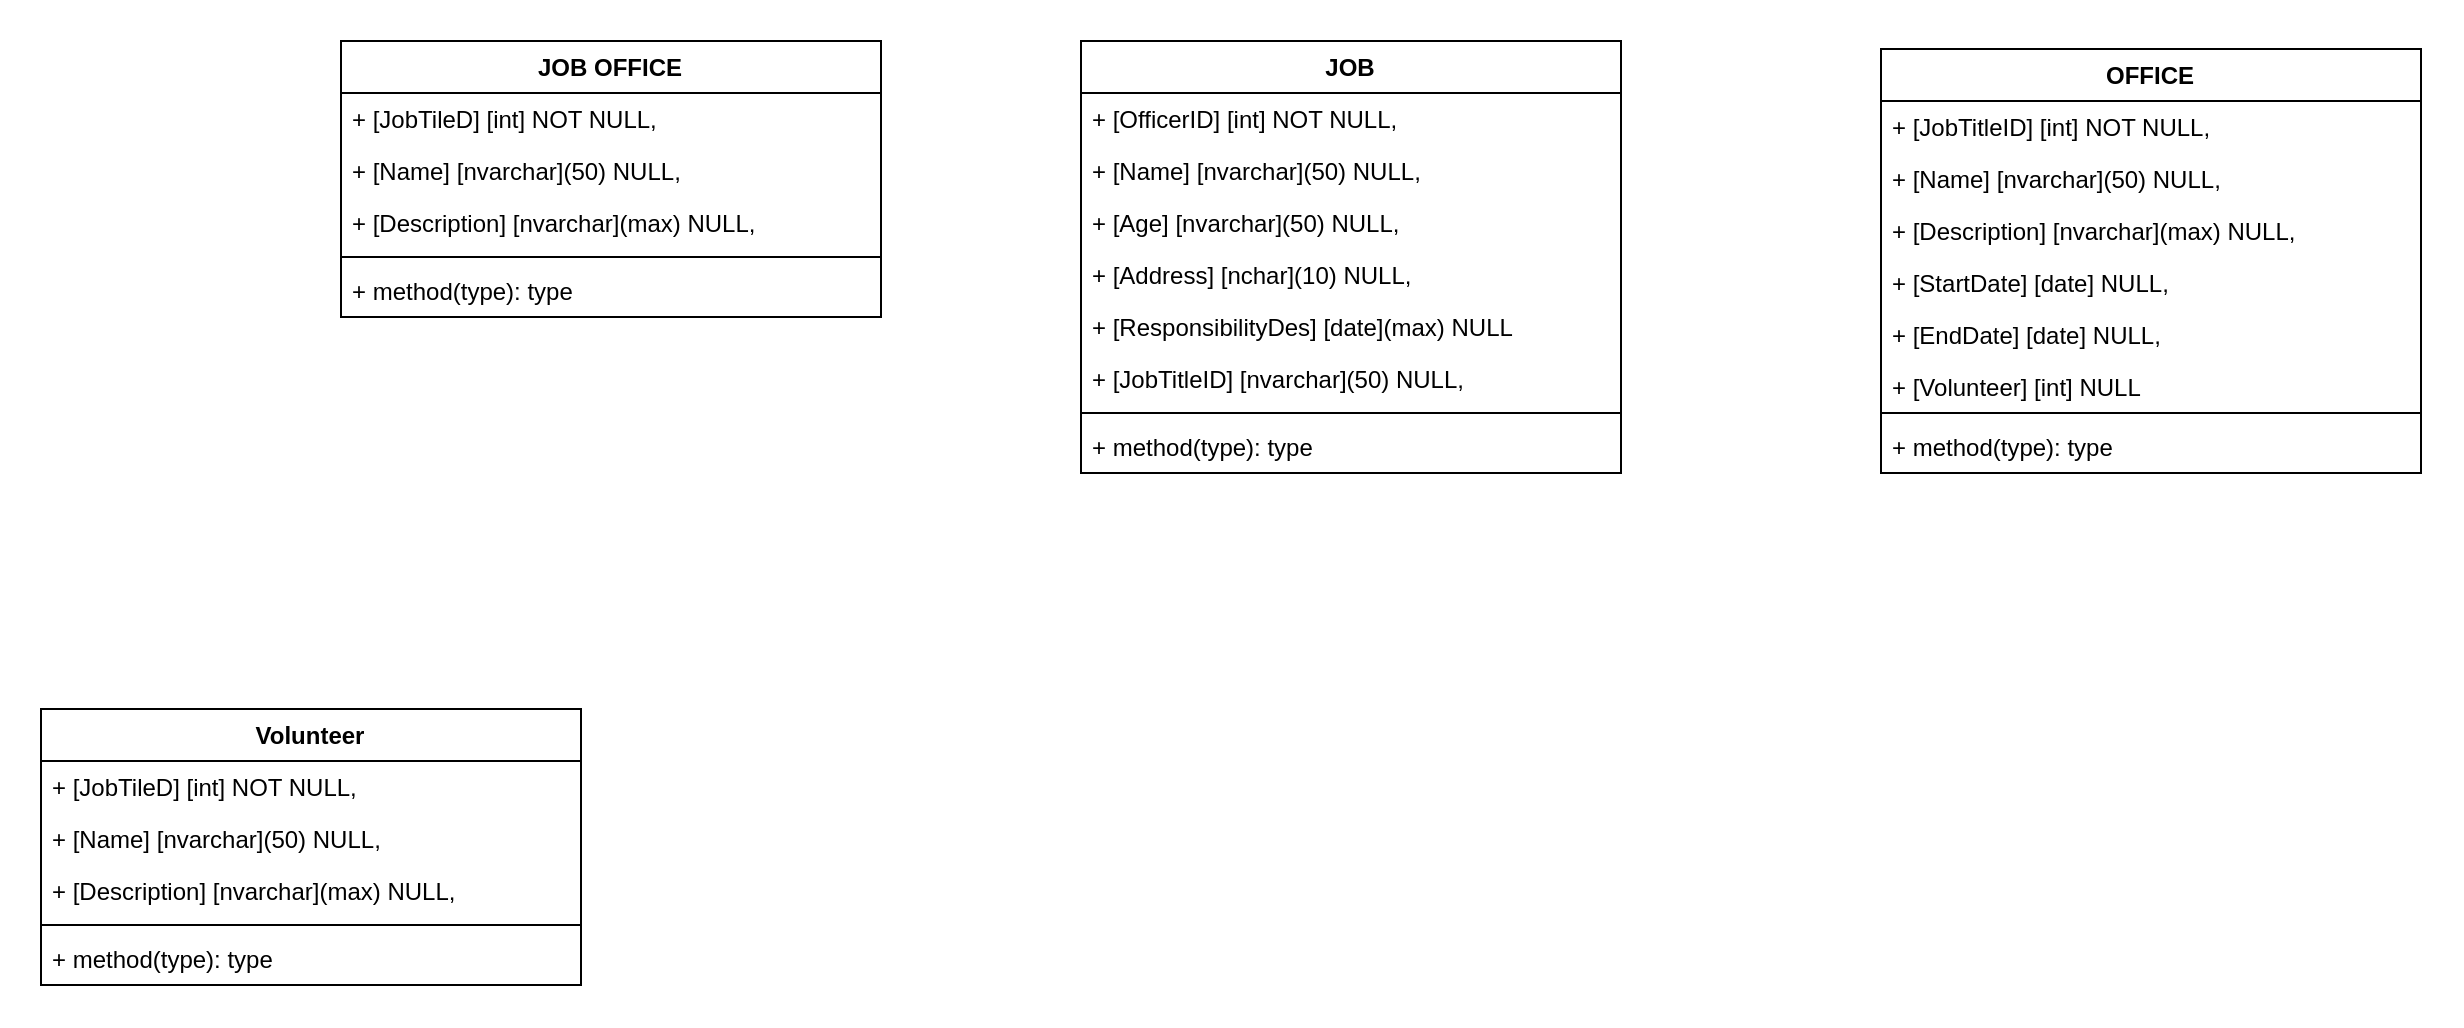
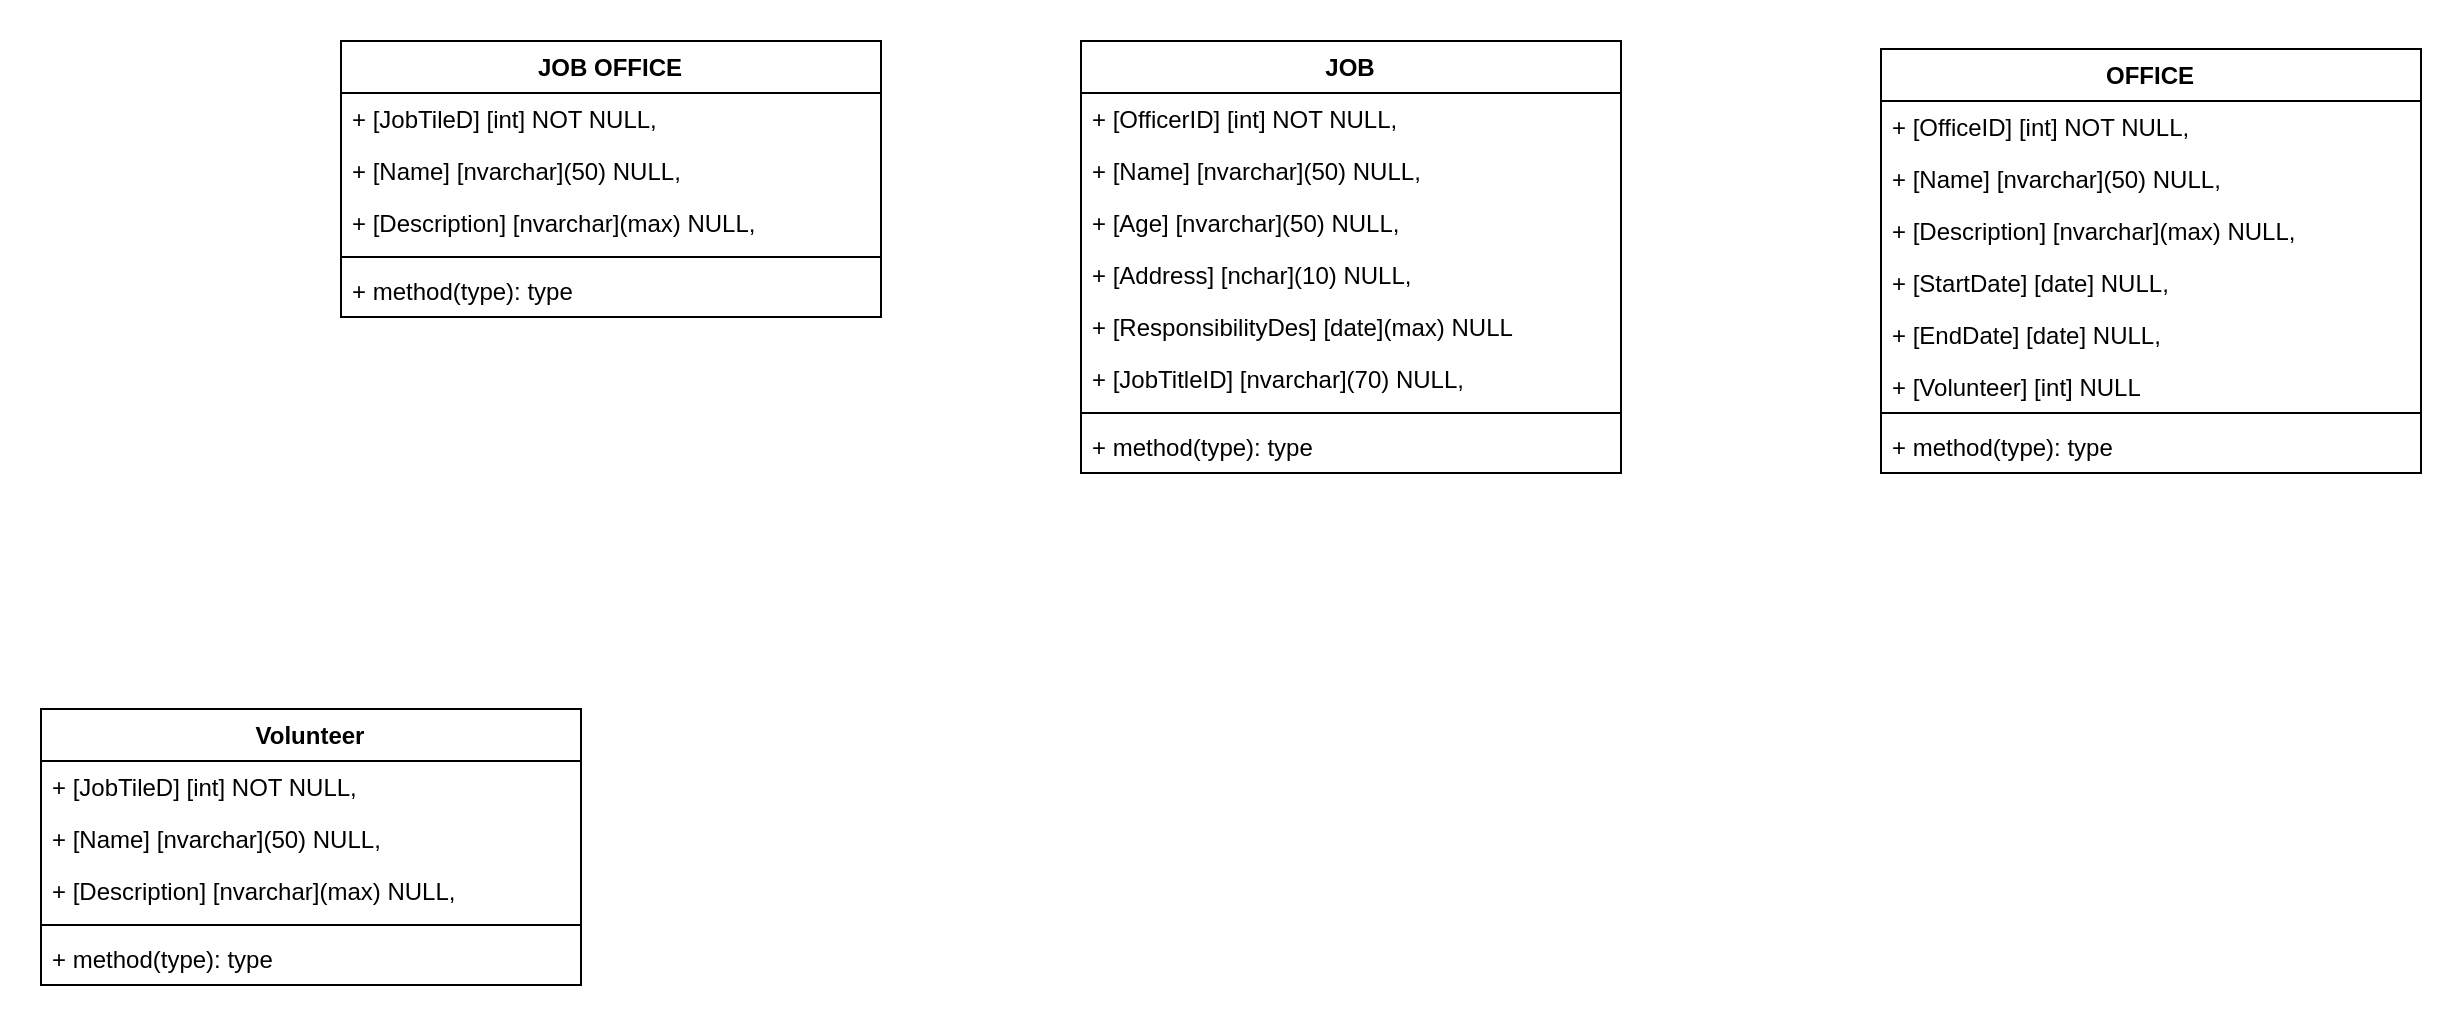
  <mxCell id="0" style=";html=1;" />
  <mxCell id="1" style=";html=1;" parent="0" />
  <mxCell id="2" value="JOB" style="swimlane;fontStyle=1;align=center;verticalAlign=top;childLayout=stackLayout;horizontal=1;startSize=26;horizontalStack=0;resizeParent=1;resizeParentMax=0;resizeLast=0;collapsible=1;marginBottom=0;" parent="1" vertex="1"><mxGeometry x="540" y="20" width="270" height="216" as="geometry" /></mxCell>
  <mxCell id="3" value="+ [OfficerID] [int] NOT NULL," style="text;strokeColor=none;fillColor=none;align=left;verticalAlign=top;spacingLeft=4;spacingRight=4;overflow=hidden;rotatable=0;points=[[0,0.5],[1,0.5]];portConstraint=eastwest;" parent="2" vertex="1"><mxGeometry y="26" width="270" height="26" as="geometry" /></mxCell>
  <mxCell id="4" value="+ [Name] [nvarchar](50) NULL," style="text;strokeColor=none;fillColor=none;align=left;verticalAlign=top;spacingLeft=4;spacingRight=4;overflow=hidden;rotatable=0;points=[[0,0.5],[1,0.5]];portConstraint=eastwest;" parent="2" vertex="1"><mxGeometry y="52" width="270" height="26" as="geometry" /></mxCell>
  <mxCell id="5" value="+ [Age] [nvarchar](50) NULL," style="text;strokeColor=none;fillColor=none;align=left;verticalAlign=top;spacingLeft=4;spacingRight=4;overflow=hidden;rotatable=0;points=[[0,0.5],[1,0.5]];portConstraint=eastwest;" parent="2" vertex="1"><mxGeometry y="78" width="270" height="26" as="geometry" /></mxCell>
  <mxCell id="6" value="+ [Address] [nchar](10) NULL," style="text;strokeColor=none;fillColor=none;align=left;verticalAlign=top;spacingLeft=4;spacingRight=4;overflow=hidden;rotatable=0;points=[[0,0.5],[1,0.5]];portConstraint=eastwest;" parent="2" vertex="1"><mxGeometry y="104" width="270" height="26" as="geometry" /></mxCell>
  <mxCell id="7" value="+ [ResponsibilityDes] [date](max) NULL" style="text;strokeColor=none;fillColor=none;align=left;verticalAlign=top;spacingLeft=4;spacingRight=4;overflow=hidden;rotatable=0;points=[[0,0.5],[1,0.5]];portConstraint=eastwest;" vertex="1" parent="2"><mxGeometry y="130" width="270" height="26" as="geometry" /></mxCell>
- <mxCell id="8" value="+ [JobTitleID] [nvarchar](50) NULL," style="text;strokeColor=none;fillColor=none;align=left;verticalAlign=top;spacingLeft=4;spacingRight=4;overflow=hidden;rotatable=0;points=[[0,0.5],[1,0.5]];portConstraint=eastwest;" parent="2" vertex="1"><mxGeometry y="156" width="270" height="26" as="geometry" /></mxCell>
+ <mxCell id="8" value="+ [JobTitleID] [nvarchar](70) NULL," style="text;strokeColor=none;fillColor=none;align=left;verticalAlign=top;spacingLeft=4;spacingRight=4;overflow=hidden;rotatable=0;points=[[0,0.5],[1,0.5]];portConstraint=eastwest;" parent="2" vertex="1"><mxGeometry y="156" width="270" height="26" as="geometry" /></mxCell>
  <mxCell id="9" value="" style="line;strokeWidth=1;fillColor=none;align=left;verticalAlign=middle;spacingTop=-1;spacingLeft=3;spacingRight=3;rotatable=0;labelPosition=right;points=[];portConstraint=eastwest;" parent="2" vertex="1"><mxGeometry y="182" width="270" height="8" as="geometry" /></mxCell>
  <mxCell id="10" value="+ method(type): type" style="text;strokeColor=none;fillColor=none;align=left;verticalAlign=top;spacingLeft=4;spacingRight=4;overflow=hidden;rotatable=0;points=[[0,0.5],[1,0.5]];portConstraint=eastwest;" parent="2" vertex="1"><mxGeometry y="190" width="270" height="26" as="geometry" /></mxCell>
  <mxCell id="11" value="JOB OFFICE" style="swimlane;fontStyle=1;align=center;verticalAlign=top;childLayout=stackLayout;horizontal=1;startSize=26;horizontalStack=0;resizeParent=1;resizeParentMax=0;resizeLast=0;collapsible=1;marginBottom=0;" parent="1" vertex="1"><mxGeometry x="170" y="20" width="270" height="138" as="geometry" /></mxCell>
  <mxCell id="12" value="+ [JobTileD] [int] NOT NULL," style="text;strokeColor=none;fillColor=none;align=left;verticalAlign=top;spacingLeft=4;spacingRight=4;overflow=hidden;rotatable=0;points=[[0,0.5],[1,0.5]];portConstraint=eastwest;" parent="11" vertex="1"><mxGeometry y="26" width="270" height="26" as="geometry" /></mxCell>
  <mxCell id="13" value="+ [Name] [nvarchar](50) NULL," style="text;strokeColor=none;fillColor=none;align=left;verticalAlign=top;spacingLeft=4;spacingRight=4;overflow=hidden;rotatable=0;points=[[0,0.5],[1,0.5]];portConstraint=eastwest;" parent="11" vertex="1"><mxGeometry y="52" width="270" height="26" as="geometry" /></mxCell>
  <mxCell id="14" value="+ [Description] [nvarchar](max) NULL," style="text;strokeColor=none;fillColor=none;align=left;verticalAlign=top;spacingLeft=4;spacingRight=4;overflow=hidden;rotatable=0;points=[[0,0.5],[1,0.5]];portConstraint=eastwest;" parent="11" vertex="1"><mxGeometry y="78" width="270" height="26" as="geometry" /></mxCell>
  <mxCell id="15" value="" style="line;strokeWidth=1;fillColor=none;align=left;verticalAlign=middle;spacingTop=-1;spacingLeft=3;spacingRight=3;rotatable=0;labelPosition=right;points=[];portConstraint=eastwest;" parent="11" vertex="1"><mxGeometry y="104" width="270" height="8" as="geometry" /></mxCell>
  <mxCell id="16" value="+ method(type): type" style="text;strokeColor=none;fillColor=none;align=left;verticalAlign=top;spacingLeft=4;spacingRight=4;overflow=hidden;rotatable=0;points=[[0,0.5],[1,0.5]];portConstraint=eastwest;" parent="11" vertex="1"><mxGeometry y="112" width="270" height="26" as="geometry" /></mxCell>
  <mxCell id="17" value="OFFICE" style="swimlane;fontStyle=1;align=center;verticalAlign=top;childLayout=stackLayout;horizontal=1;startSize=26;horizontalStack=0;resizeParent=1;resizeParentMax=0;resizeLast=0;collapsible=1;marginBottom=0;" parent="1" vertex="1"><mxGeometry x="940" y="24" width="270" height="212" as="geometry" /></mxCell>
- <mxCell id="18" value="+ [JobTitleID] [int] NOT NULL," style="text;strokeColor=none;fillColor=none;align=left;verticalAlign=top;spacingLeft=4;spacingRight=4;overflow=hidden;rotatable=0;points=[[0,0.5],[1,0.5]];portConstraint=eastwest;" parent="17" vertex="1"><mxGeometry y="26" width="270" height="26" as="geometry" /></mxCell>
+ <mxCell id="18" value="+ [OfficeID] [int] NOT NULL," style="text;strokeColor=none;fillColor=none;align=left;verticalAlign=top;spacingLeft=4;spacingRight=4;overflow=hidden;rotatable=0;points=[[0,0.5],[1,0.5]];portConstraint=eastwest;" parent="17" vertex="1"><mxGeometry y="26" width="270" height="26" as="geometry" /></mxCell>
  <mxCell id="19" value="+ [Name] [nvarchar](50) NULL," style="text;strokeColor=none;fillColor=none;align=left;verticalAlign=top;spacingLeft=4;spacingRight=4;overflow=hidden;rotatable=0;points=[[0,0.5],[1,0.5]];portConstraint=eastwest;" parent="17" vertex="1"><mxGeometry y="52" width="270" height="26" as="geometry" /></mxCell>
  <mxCell id="20" value="+ [Description] [nvarchar](max) NULL," style="text;strokeColor=none;fillColor=none;align=left;verticalAlign=top;spacingLeft=4;spacingRight=4;overflow=hidden;rotatable=0;points=[[0,0.5],[1,0.5]];portConstraint=eastwest;" parent="17" vertex="1"><mxGeometry y="78" width="270" height="26" as="geometry" /></mxCell>
  <mxCell id="21" value="+ [StartDate] [date] NULL," style="text;strokeColor=none;fillColor=none;align=left;verticalAlign=top;spacingLeft=4;spacingRight=4;overflow=hidden;rotatable=0;points=[[0,0.5],[1,0.5]];portConstraint=eastwest;" parent="17" vertex="1"><mxGeometry y="104" width="270" height="26" as="geometry" /></mxCell>
  <mxCell id="22" value="+ [EndDate] [date] NULL," style="text;strokeColor=none;fillColor=none;align=left;verticalAlign=top;spacingLeft=4;spacingRight=4;overflow=hidden;rotatable=0;points=[[0,0.5],[1,0.5]];portConstraint=eastwest;" vertex="1" parent="17"><mxGeometry y="130" width="270" height="26" as="geometry" /></mxCell>
  <mxCell id="23" value="+ [Volunteer] [int] NULL" style="text;strokeColor=none;fillColor=none;align=left;verticalAlign=top;spacingLeft=4;spacingRight=4;overflow=hidden;rotatable=0;points=[[0,0.5],[1,0.5]];portConstraint=eastwest;" parent="17" vertex="1"><mxGeometry y="156" width="270" height="22" as="geometry" /></mxCell>
  <mxCell id="24" value="" style="line;strokeWidth=1;fillColor=none;align=left;verticalAlign=middle;spacingTop=-1;spacingLeft=3;spacingRight=3;rotatable=0;labelPosition=right;points=[];portConstraint=eastwest;" parent="17" vertex="1"><mxGeometry y="178" width="270" height="8" as="geometry" /></mxCell>
  <mxCell id="25" value="+ method(type): type" style="text;strokeColor=none;fillColor=none;align=left;verticalAlign=top;spacingLeft=4;spacingRight=4;overflow=hidden;rotatable=0;points=[[0,0.5],[1,0.5]];portConstraint=eastwest;" parent="17" vertex="1"><mxGeometry y="186" width="270" height="26" as="geometry" /></mxCell>
  <mxCell id="26" value="Volunteer" style="swimlane;fontStyle=1;align=center;verticalAlign=top;childLayout=stackLayout;horizontal=1;startSize=26;horizontalStack=0;resizeParent=1;resizeParentMax=0;resizeLast=0;collapsible=1;marginBottom=0;" vertex="1" parent="1"><mxGeometry x="20" y="354" width="270" height="138" as="geometry" /></mxCell>
  <mxCell id="27" value="+ [JobTileD] [int] NOT NULL," style="text;strokeColor=none;fillColor=none;align=left;verticalAlign=top;spacingLeft=4;spacingRight=4;overflow=hidden;rotatable=0;points=[[0,0.5],[1,0.5]];portConstraint=eastwest;" vertex="1" parent="26"><mxGeometry y="26" width="270" height="26" as="geometry" /></mxCell>
  <mxCell id="28" value="+ [Name] [nvarchar](50) NULL," style="text;strokeColor=none;fillColor=none;align=left;verticalAlign=top;spacingLeft=4;spacingRight=4;overflow=hidden;rotatable=0;points=[[0,0.5],[1,0.5]];portConstraint=eastwest;" vertex="1" parent="26"><mxGeometry y="52" width="270" height="26" as="geometry" /></mxCell>
  <mxCell id="29" value="+ [Description] [nvarchar](max) NULL," style="text;strokeColor=none;fillColor=none;align=left;verticalAlign=top;spacingLeft=4;spacingRight=4;overflow=hidden;rotatable=0;points=[[0,0.5],[1,0.5]];portConstraint=eastwest;" vertex="1" parent="26"><mxGeometry y="78" width="270" height="26" as="geometry" /></mxCell>
  <mxCell id="30" value="" style="line;strokeWidth=1;fillColor=none;align=left;verticalAlign=middle;spacingTop=-1;spacingLeft=3;spacingRight=3;rotatable=0;labelPosition=right;points=[];portConstraint=eastwest;" vertex="1" parent="26"><mxGeometry y="104" width="270" height="8" as="geometry" /></mxCell>
  <mxCell id="31" value="+ method(type): type" style="text;strokeColor=none;fillColor=none;align=left;verticalAlign=top;spacingLeft=4;spacingRight=4;overflow=hidden;rotatable=0;points=[[0,0.5],[1,0.5]];portConstraint=eastwest;" vertex="1" parent="26"><mxGeometry y="112" width="270" height="26" as="geometry" /></mxCell>
